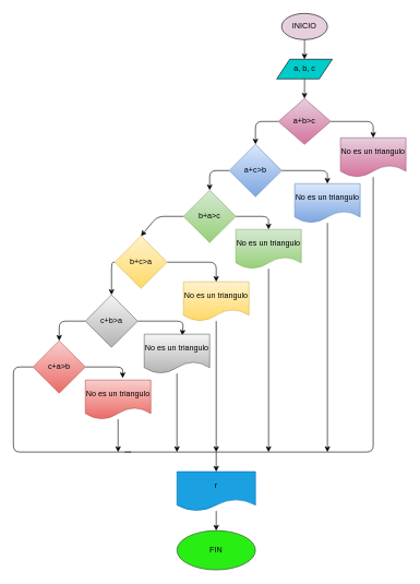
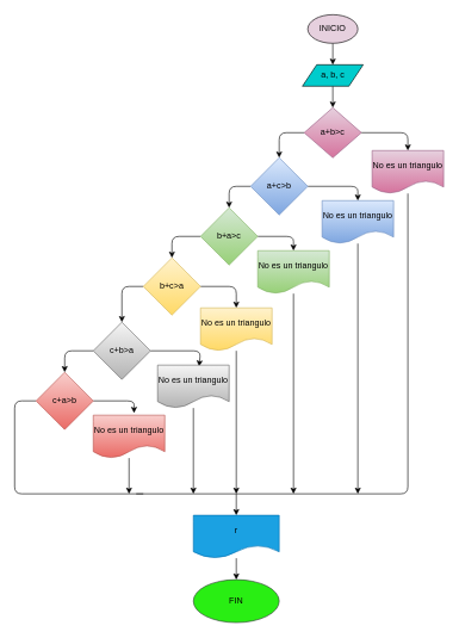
  <mxCell id="0" />
  <mxCell id="1" parent="0" />
  <mxCell id="2" value="" style="edgeStyle=none;html=1;" parent="1" source="3" target="5" edge="1"><mxGeometry relative="1" as="geometry" /></mxCell>
  <mxCell id="3" value="&lt;font color=&quot;#000000&quot;&gt;INICIO&lt;/font&gt;" style="ellipse;whiteSpace=wrap;html=1;fillColor=#e6d0de;" parent="1" vertex="1"><mxGeometry x="430" y="20" width="70" height="40" as="geometry" /></mxCell>
  <mxCell id="4" value="" style="edgeStyle=none;html=1;fontColor=#000000;" parent="1" source="5" target="8" edge="1"><mxGeometry relative="1" as="geometry" /></mxCell>
  <mxCell id="5" value="&lt;font color=&quot;#000000&quot;&gt;a, b, c&lt;/font&gt;" style="shape=parallelogram;perimeter=parallelogramPerimeter;whiteSpace=wrap;html=1;fixedSize=1;fillColor=#00CCCC;" parent="1" vertex="1"><mxGeometry x="422.5" y="90" width="85" height="30" as="geometry" /></mxCell>
  <mxCell id="6" style="edgeStyle=none;html=1;entryX=0.5;entryY=0;entryDx=0;entryDy=0;fontColor=#000000;" parent="1" source="8" target="11" edge="1"><mxGeometry relative="1" as="geometry"><Array as="points"><mxPoint x="390" y="185" /></Array></mxGeometry></mxCell>
  <mxCell id="7" style="edgeStyle=none;html=1;entryX=0.5;entryY=0;entryDx=0;entryDy=0;fontColor=#000000;" edge="1" parent="1" source="8" target="19"><mxGeometry relative="1" as="geometry"><Array as="points"><mxPoint x="570" y="185" /></Array></mxGeometry></mxCell>
  <mxCell id="8" value="&lt;font color=&quot;#000000&quot;&gt;a+b&amp;gt;c&lt;/font&gt;" style="rhombus;whiteSpace=wrap;html=1;fillColor=#e6d0de;strokeColor=#996185;gradientColor=#d5739d;" parent="1" vertex="1"><mxGeometry x="425" y="150" width="80" height="70" as="geometry" /></mxCell>
  <mxCell id="9" style="edgeStyle=none;html=1;entryX=0.5;entryY=0;entryDx=0;entryDy=0;fontColor=#000000;" parent="1" source="11" target="14" edge="1"><mxGeometry relative="1" as="geometry"><Array as="points"><mxPoint x="320" y="260" /></Array></mxGeometry></mxCell>
  <mxCell id="10" style="edgeStyle=none;html=1;entryX=0.5;entryY=0;entryDx=0;entryDy=0;fontColor=#000000;" edge="1" parent="1" source="11" target="21"><mxGeometry relative="1" as="geometry"><Array as="points"><mxPoint x="500" y="260" /></Array></mxGeometry></mxCell>
  <mxCell id="11" value="&lt;font color=&quot;#000000&quot;&gt;a+c&amp;gt;b&lt;/font&gt;" style="rhombus;whiteSpace=wrap;html=1;fillColor=#dae8fc;strokeColor=#6c8ebf;gradientColor=#7ea6e0;" parent="1" vertex="1"><mxGeometry x="350" y="220" width="80" height="80" as="geometry" /></mxCell>
  <mxCell id="12" style="edgeStyle=none;html=1;entryX=0.5;entryY=0;entryDx=0;entryDy=0;fontColor=#000000;" parent="1" source="14" target="17" edge="1"><mxGeometry relative="1" as="geometry"><Array as="points"><mxPoint x="240" y="330" /></Array></mxGeometry></mxCell>
  <mxCell id="13" style="edgeStyle=none;html=1;entryX=0.5;entryY=0;entryDx=0;entryDy=0;fontColor=#000000;" edge="1" parent="1" source="14" target="23"><mxGeometry relative="1" as="geometry"><Array as="points"><mxPoint x="410" y="330" /></Array></mxGeometry></mxCell>
  <mxCell id="14" value="&lt;font color=&quot;#000000&quot;&gt;b+a&amp;gt;c&lt;/font&gt;" style="rhombus;whiteSpace=wrap;html=1;fillColor=#d5e8d4;strokeColor=#82b366;gradientColor=#97d077;" parent="1" vertex="1"><mxGeometry x="280" y="290" width="80" height="80" as="geometry" /></mxCell>
  <mxCell id="15" style="edgeStyle=none;html=1;fontColor=#000000;" edge="1" parent="1" source="17"><mxGeometry relative="1" as="geometry"><mxPoint x="170" y="450" as="targetPoint" /><Array as="points"><mxPoint x="170" y="400" /></Array></mxGeometry></mxCell>
  <mxCell id="16" style="edgeStyle=none;html=1;entryX=0.5;entryY=0;entryDx=0;entryDy=0;fontColor=#000000;" edge="1" parent="1" source="17" target="25"><mxGeometry relative="1" as="geometry"><Array as="points"><mxPoint x="330" y="400" /></Array></mxGeometry></mxCell>
- <mxCell id="17" value="&lt;font color=&quot;#000000&quot;&gt;b+c&amp;gt;a&lt;/font&gt;" style="rhombus;whiteSpace=wrap;html=1;fillColor=#fff2cc;strokeColor=#d6b656;gradientColor=#ffd966;" parent="1" vertex="1"><mxGeometry x="175" y="360" width="80" height="80" as="geometry" /></mxCell>
+ <mxCell id="17" value="&lt;font color=&quot;#000000&quot;&gt;b+c&amp;gt;a&lt;/font&gt;" style="rhombus;whiteSpace=wrap;html=1;fillColor=#fff2cc;strokeColor=#d6b656;gradientColor=#ffd966;" parent="1" vertex="1"><mxGeometry x="200" y="360" width="80" height="80" as="geometry" /></mxCell>
  <mxCell id="18" style="edgeStyle=none;html=1;fontColor=#000000;endArrow=none;endFill=0;" edge="1" parent="1" source="19"><mxGeometry relative="1" as="geometry"><mxPoint x="190" y="690" as="targetPoint" /><Array as="points"><mxPoint x="570" y="690" /></Array></mxGeometry></mxCell>
  <mxCell id="19" value="&lt;font color=&quot;#000000&quot;&gt;No es un triangulo&lt;/font&gt;" style="shape=document;whiteSpace=wrap;html=1;boundedLbl=1;fillColor=#e6d0de;strokeColor=#996185;gradientColor=#d5739d;" parent="1" vertex="1"><mxGeometry x="520" y="210" width="100" height="60" as="geometry" /></mxCell>
  <mxCell id="20" style="edgeStyle=none;html=1;fontColor=#000000;endArrow=classic;endFill=1;" edge="1" parent="1" source="21"><mxGeometry relative="1" as="geometry"><mxPoint x="500" y="690" as="targetPoint" /></mxGeometry></mxCell>
  <mxCell id="21" value="&lt;font color=&quot;#000000&quot;&gt;No es un triangulo&lt;/font&gt;" style="shape=document;whiteSpace=wrap;html=1;boundedLbl=1;fillColor=#dae8fc;strokeColor=#6c8ebf;gradientColor=#7ea6e0;" parent="1" vertex="1"><mxGeometry x="450" y="280" width="100" height="60" as="geometry" /></mxCell>
  <mxCell id="22" style="edgeStyle=none;html=1;fontColor=#000000;endArrow=classic;endFill=1;" edge="1" parent="1" source="23"><mxGeometry relative="1" as="geometry"><mxPoint x="410" y="690" as="targetPoint" /></mxGeometry></mxCell>
  <mxCell id="23" value="&lt;font color=&quot;#000000&quot;&gt;No es un triangulo&lt;/font&gt;" style="shape=document;whiteSpace=wrap;html=1;boundedLbl=1;fillColor=#d5e8d4;gradientColor=#97d077;strokeColor=#82b366;" parent="1" vertex="1"><mxGeometry x="360" y="350" width="100" height="60" as="geometry" /></mxCell>
  <mxCell id="24" style="edgeStyle=none;html=1;fontColor=#000000;endArrow=classic;endFill=1;" edge="1" parent="1" source="25"><mxGeometry relative="1" as="geometry"><mxPoint x="330" y="690" as="targetPoint" /></mxGeometry></mxCell>
  <mxCell id="25" value="&lt;font color=&quot;#000000&quot;&gt;No es un triangulo&lt;/font&gt;" style="shape=document;whiteSpace=wrap;html=1;boundedLbl=1;fillColor=#fff2cc;gradientColor=#ffd966;strokeColor=#d6b656;" parent="1" vertex="1"><mxGeometry x="280" y="430" width="100" height="60" as="geometry" /></mxCell>
  <mxCell id="26" style="edgeStyle=none;html=1;entryX=0.5;entryY=0;entryDx=0;entryDy=0;fontColor=#000000;" edge="1" parent="1" source="28" target="33"><mxGeometry relative="1" as="geometry"><Array as="points"><mxPoint x="90" y="490" /></Array></mxGeometry></mxCell>
  <mxCell id="27" style="edgeStyle=none;html=1;entryX=0.58;entryY=0.033;entryDx=0;entryDy=0;entryPerimeter=0;fontColor=#000000;" edge="1" parent="1" source="28" target="30"><mxGeometry relative="1" as="geometry"><Array as="points"><mxPoint x="280" y="490" /></Array></mxGeometry></mxCell>
  <mxCell id="28" value="&lt;font color=&quot;#000000&quot;&gt;c+b&amp;gt;a&lt;/font&gt;" style="rhombus;whiteSpace=wrap;html=1;fillColor=#f5f5f5;gradientColor=#b3b3b3;strokeColor=#666666;" parent="1" vertex="1"><mxGeometry x="130" y="450" width="80" height="80" as="geometry" /></mxCell>
  <mxCell id="29" style="edgeStyle=none;html=1;fontColor=#000000;endArrow=classic;endFill=1;" edge="1" parent="1" source="30"><mxGeometry relative="1" as="geometry"><mxPoint x="270" y="690" as="targetPoint" /></mxGeometry></mxCell>
  <mxCell id="30" value="&lt;font color=&quot;#000000&quot;&gt;No es un triangulo&lt;/font&gt;" style="shape=document;whiteSpace=wrap;html=1;boundedLbl=1;fillColor=#f5f5f5;gradientColor=#b3b3b3;strokeColor=#666666;" parent="1" vertex="1"><mxGeometry x="220" y="510" width="100" height="60" as="geometry" /></mxCell>
  <mxCell id="31" style="edgeStyle=none;html=1;entryX=0.57;entryY=-0.05;entryDx=0;entryDy=0;entryPerimeter=0;fontColor=#000000;" edge="1" parent="1" source="33" target="35"><mxGeometry relative="1" as="geometry"><Array as="points"><mxPoint x="187" y="560" /></Array></mxGeometry></mxCell>
  <mxCell id="32" style="edgeStyle=none;html=1;fontColor=#000000;endArrow=none;endFill=0;" edge="1" parent="1" source="33"><mxGeometry relative="1" as="geometry"><mxPoint x="200" y="690" as="targetPoint" /><Array as="points"><mxPoint x="20" y="560" /><mxPoint x="20" y="690" /></Array></mxGeometry></mxCell>
  <mxCell id="33" value="&lt;font color=&quot;#000000&quot;&gt;c+a&amp;gt;b&lt;/font&gt;" style="rhombus;whiteSpace=wrap;html=1;fillColor=#f8cecc;gradientColor=#ea6b66;strokeColor=#b85450;" parent="1" vertex="1"><mxGeometry x="50" y="520" width="80" height="80" as="geometry" /></mxCell>
  <mxCell id="34" style="edgeStyle=none;html=1;fontColor=#000000;endArrow=classic;endFill=1;" edge="1" parent="1" source="35"><mxGeometry relative="1" as="geometry"><mxPoint x="180" y="690" as="targetPoint" /></mxGeometry></mxCell>
  <mxCell id="35" value="&lt;font color=&quot;#000000&quot;&gt;No es un triangulo&lt;/font&gt;" style="shape=document;whiteSpace=wrap;html=1;boundedLbl=1;fillColor=#f8cecc;gradientColor=#ea6b66;strokeColor=#b85450;" parent="1" vertex="1"><mxGeometry x="130" y="580" width="100" height="60" as="geometry" /></mxCell>
  <mxCell id="36" style="edgeStyle=none;html=1;fontColor=#000000;endArrow=classic;endFill=1;entryX=0.5;entryY=0;entryDx=0;entryDy=0;" edge="1" parent="1" target="38"><mxGeometry relative="1" as="geometry"><mxPoint x="330" y="690" as="targetPoint" /><mxPoint x="330" y="690" as="sourcePoint" /></mxGeometry></mxCell>
  <mxCell id="37" value="" style="edgeStyle=none;html=1;fontColor=#000000;endArrow=classic;endFill=1;" edge="1" parent="1" source="38" target="39"><mxGeometry relative="1" as="geometry" /></mxCell>
  <mxCell id="38" value="&lt;font color=&quot;#000000&quot;&gt;r&lt;/font&gt;" style="shape=document;whiteSpace=wrap;html=1;boundedLbl=1;fillColor=#1ba1e2;strokeColor=#006EAF;fontColor=#ffffff;" vertex="1" parent="1"><mxGeometry x="270" y="720" width="120" height="60" as="geometry" /></mxCell>
  <mxCell id="39" value="&lt;font color=&quot;#000000&quot;&gt;FIN&lt;/font&gt;" style="ellipse;whiteSpace=wrap;html=1;fillColor=#29EE13;strokeColor=#36393d;gradientDirection=radial;" vertex="1" parent="1"><mxGeometry x="270" y="810" width="120" height="60" as="geometry" /></mxCell>
